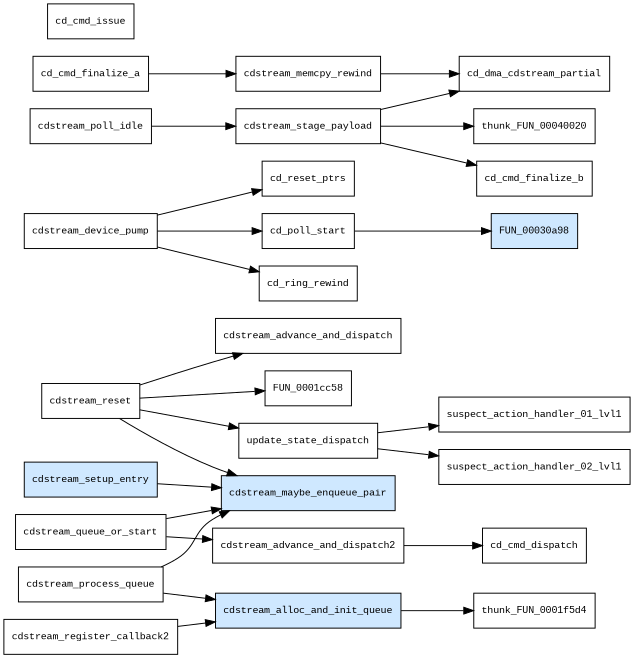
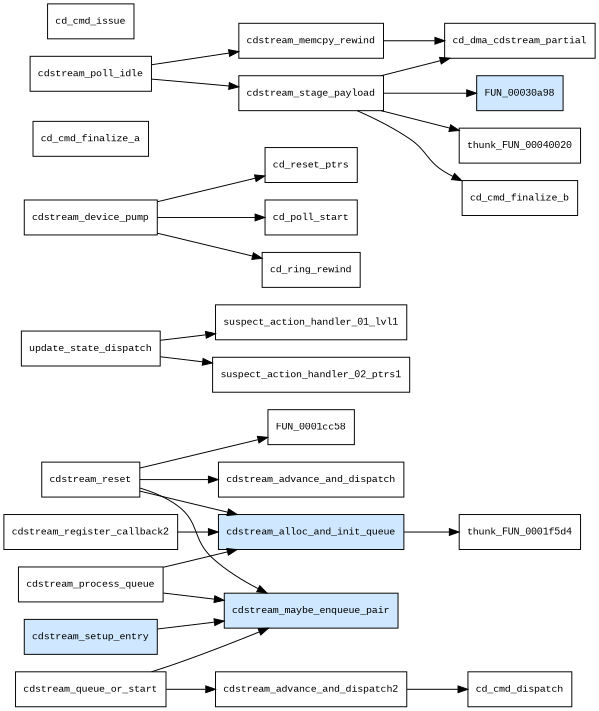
  digraph {
    fontname="Liberation Mono"
    rankdir=LR
    node [fillcolor="#ffffff" fontname="Liberation Mono" fontsize=10 shape=box style=filled]
    edge [fontname="Liberation Mono"]
    n1 [label=cdstream_advance_and_dispatch]
    n2 [label=cdstream_reset]
    n3 [fillcolor="#cfe8ff" label=cdstream_maybe_enqueue_pair]
    n4 [label=FUN_0001cc58]
    n5 [label=update_state_dispatch]
    n6 [label=suspect_action_handler_01_lvl1]
-   n7 [label=suspect_action_handler_02_lvl1]
+   n7 [label=suspect_action_handler_02_ptrs1]
    n8 [label=cd_reset_ptrs]
    n9 [label=cd_cmd_finalize_a]
    n10 [label=cd_dma_cdstream_partial]
    n11 [fillcolor="#cfe8ff" label=cdstream_setup_entry]
    n12 [label=cd_poll_start]
    n13 [label=thunk_FUN_0001f5d4]
    n14 [label=cdstream_register_callback2]
    n15 [fillcolor="#cfe8ff" label=cdstream_alloc_and_init_queue]
    n16 [label=cdstream_poll_idle]
    n17 [label=cdstream_memcpy_rewind]
    n18 [label=cdstream_stage_payload]
    n19 [fillcolor="#cfe8ff" label=FUN_00030a98]
    n20 [label=thunk_FUN_00040020]
    n21 [label=cd_cmd_finalize_b]
    n22 [label=cd_cmd_dispatch]
    n23 [label=cdstream_device_pump]
    n24 [label=cd_ring_rewind]
    n25 [label=cdstream_process_queue]
    n26 [label=cd_cmd_issue]
    n27 [label=cdstream_advance_and_dispatch2]
    n28 [label=cdstream_queue_or_start]
    n2 -> n1
    n2 -> n3
    n2 -> n4
-   n2 -> n5
+   n2 -> n15
    n5 -> n6
    n5 -> n7
    n11 -> n3
    n14 -> n15
    n15 -> n13
-   n9 -> n17
+   n16 -> n17
    n16 -> n18
    n17 -> n10
    n18 -> n10
-   n12 -> n19
+   n18 -> n19
    n18 -> n20
    n18 -> n21
    n23 -> n8
    n23 -> n12
    n23 -> n24
    n25 -> n3
    n25 -> n15
    n27 -> n22
    n28 -> n3
    n28 -> n27
  }
